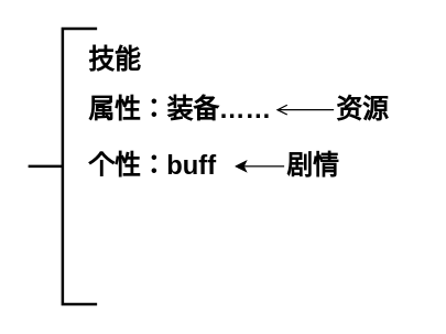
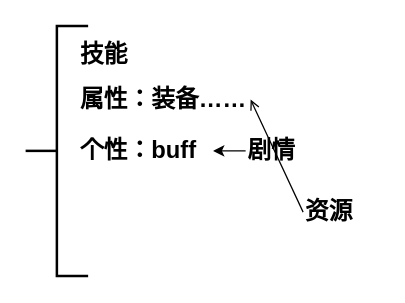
  <mxCell id="0" />
  <mxCell id="1" parent="0" />
  <mxCell id="2" value="" style="strokeWidth=2;html=1;shape=mxgraph.flowchart.annotation_2;align=left;labelPosition=right;pointerEvents=1;" vertex="1" parent="1"><mxGeometry x="20" y="20" width="50" height="200" as="geometry" /></mxCell>
- <mxCell id="3" value="资源" style="text;html=1;strokeColor=none;fillColor=none;align=left;verticalAlign=middle;whiteSpace=wrap;rounded=0;fontSize=19;fontStyle=1" vertex="1" parent="1"><mxGeometry x="242" y="64" width="60" height="30" as="geometry" /></mxCell>
+ <mxCell id="3" value="资源" style="text;html=1;strokeColor=none;fillColor=none;align=left;verticalAlign=middle;whiteSpace=wrap;rounded=0;fontSize=19;fontStyle=1" vertex="1" parent="1"><mxGeometry x="242" y="154" width="60" height="30" as="geometry" /></mxCell>
  <mxCell id="4" value="属性：装备……" style="text;html=1;strokeColor=none;fillColor=none;align=left;verticalAlign=middle;whiteSpace=wrap;rounded=0;fontSize=19;fontStyle=1" vertex="1" parent="1"><mxGeometry x="62" y="64" width="138" height="30" as="geometry" /></mxCell>
  <mxCell id="5" value="技能" style="text;html=1;strokeColor=none;fillColor=none;align=left;verticalAlign=middle;whiteSpace=wrap;rounded=0;fontSize=19;fontStyle=1" vertex="1" parent="1"><mxGeometry x="62" y="28" width="60" height="30" as="geometry" /></mxCell>
  <mxCell id="6" value="" style="endArrow=open;html=1;rounded=0;entryX=1;entryY=0.5;entryDx=0;entryDy=0;exitX=0;exitY=0.5;exitDx=0;exitDy=0;" edge="1" parent="1" source="3" target="4"><mxGeometry width="50" height="50" relative="1" as="geometry"><mxPoint x="260" y="108" as="sourcePoint" /><mxPoint x="248" y="-164" as="targetPoint" /></mxGeometry></mxCell>
  <mxCell id="7" value="个性：buff" style="text;html=1;strokeColor=none;fillColor=none;align=left;verticalAlign=middle;whiteSpace=wrap;rounded=0;fontSize=19;fontStyle=1" vertex="1" parent="1"><mxGeometry x="62" y="105" width="108" height="30" as="geometry" /></mxCell>
- <mxCell id="8" value="剧情" style="text;html=1;strokeColor=none;fillColor=none;align=left;verticalAlign=middle;whiteSpace=wrap;rounded=0;fontSize=19;fontStyle=1" vertex="1" parent="1"><mxGeometry x="206" y="105" width="60" height="30" as="geometry" /></mxCell>
+ <mxCell id="8" value="剧情" style="text;html=1;strokeColor=none;fillColor=none;align=left;verticalAlign=middle;whiteSpace=wrap;rounded=0;fontSize=19;fontStyle=1" vertex="1" parent="1"><mxGeometry x="196" y="105" width="60" height="30" as="geometry" /></mxCell>
  <mxCell id="9" value="" style="endArrow=classic;html=1;rounded=0;exitX=0;exitY=0.5;exitDx=0;exitDy=0;" edge="1" parent="1" source="8" target="7"><mxGeometry width="50" height="50" relative="1" as="geometry"><mxPoint x="248" y="149" as="sourcePoint" /><mxPoint x="188" y="120" as="targetPoint" /></mxGeometry></mxCell>
